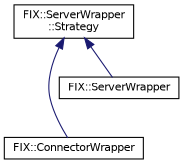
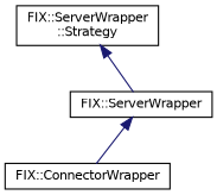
  digraph {
    rankdir=TB
    node [color=black fillcolor=white fontname=Helvetica fontsize=10 shape=record style=filled]
    edge [color=midnightblue dir=back fontname=Helvetica fontsize=10 labelfontname=Helvetica labelfontsize=10 style=solid]
    n1 [height=0.2 label="FIX::ServerWrapper\l::Strategy" width=0.4]
    n2 [height=0.2 label="FIX::ConnectorWrapper" width=0.4]
    n3 [height=0.2 label="FIX::ServerWrapper" width=0.4]
-   n1 -> n2
+   n3 -> n2
    n1 -> n3
  }
